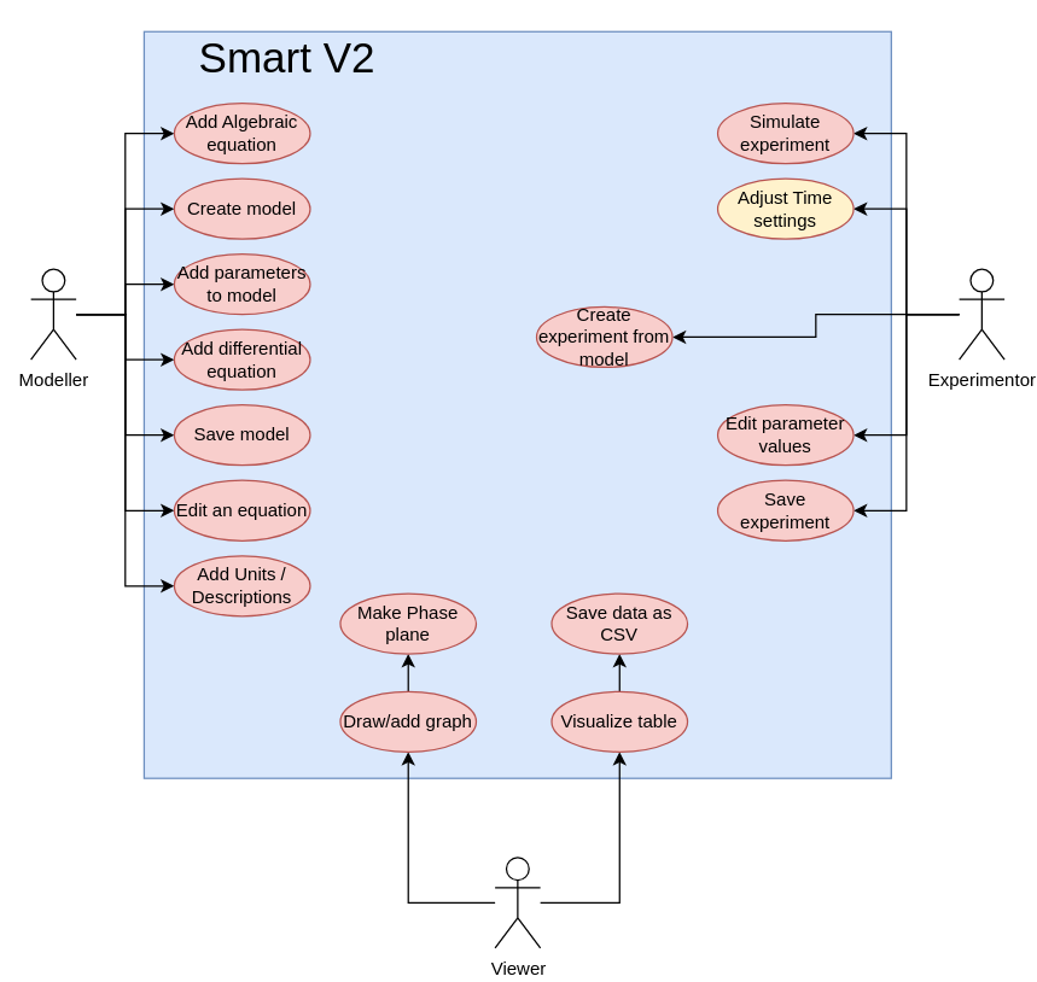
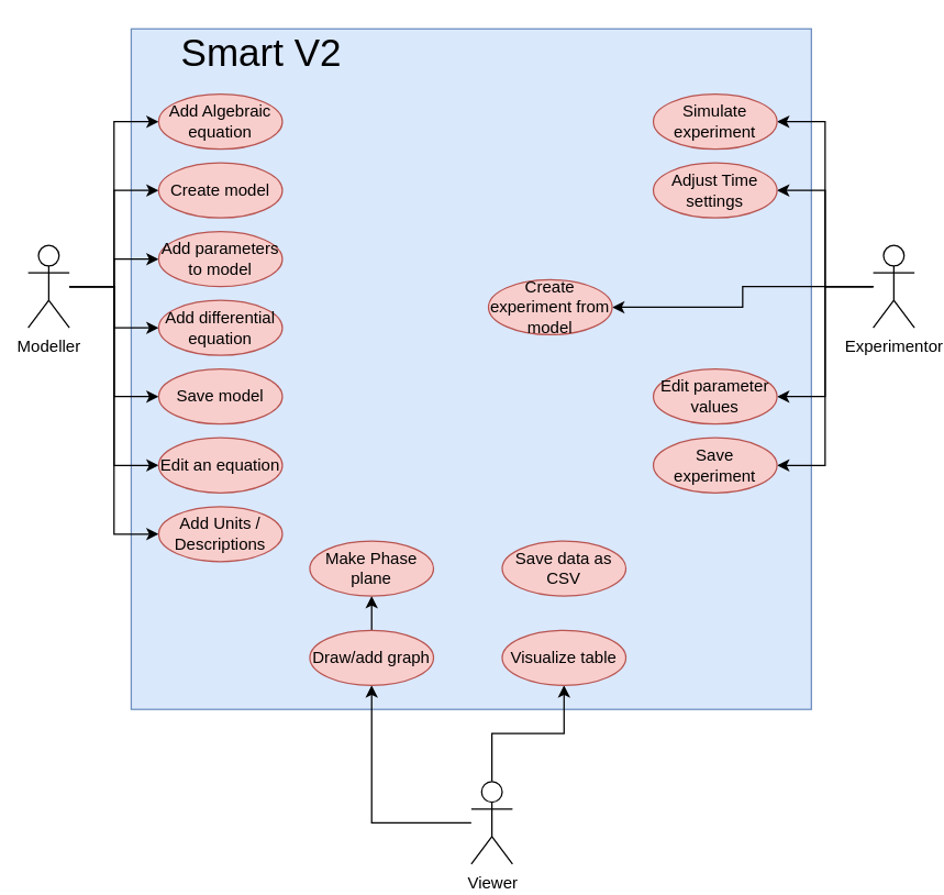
  <mxCell id="0" />
  <mxCell id="1" parent="0" />
  <mxCell id="2" value="" style="whiteSpace=wrap;html=1;aspect=fixed;fillColor=#dae8fc;strokeColor=#6c8ebf;" parent="1" vertex="1"><mxGeometry x="95" y="20.5" width="495" height="495" as="geometry" /></mxCell>
  <mxCell id="3" style="edgeStyle=orthogonalEdgeStyle;rounded=0;orthogonalLoop=1;jettySize=auto;html=1;entryX=0;entryY=0.5;entryDx=0;entryDy=0;" parent="1" source="10" target="32" edge="1"><mxGeometry relative="1" as="geometry" /></mxCell>
  <mxCell id="4" style="edgeStyle=orthogonalEdgeStyle;rounded=0;orthogonalLoop=1;jettySize=auto;html=1;entryX=0;entryY=0.5;entryDx=0;entryDy=0;" parent="1" source="10" target="21" edge="1"><mxGeometry relative="1" as="geometry" /></mxCell>
  <mxCell id="5" style="edgeStyle=orthogonalEdgeStyle;rounded=0;orthogonalLoop=1;jettySize=auto;html=1;entryX=0;entryY=0.5;entryDx=0;entryDy=0;" parent="1" source="10" target="25" edge="1"><mxGeometry relative="1" as="geometry" /></mxCell>
  <mxCell id="6" style="edgeStyle=orthogonalEdgeStyle;rounded=0;orthogonalLoop=1;jettySize=auto;html=1;entryX=0;entryY=0.5;entryDx=0;entryDy=0;" parent="1" source="10" target="26" edge="1"><mxGeometry relative="1" as="geometry" /></mxCell>
  <mxCell id="7" style="edgeStyle=orthogonalEdgeStyle;rounded=0;orthogonalLoop=1;jettySize=auto;html=1;entryX=0;entryY=0.5;entryDx=0;entryDy=0;" parent="1" source="10" target="22" edge="1"><mxGeometry relative="1" as="geometry" /></mxCell>
  <mxCell id="8" style="edgeStyle=orthogonalEdgeStyle;rounded=0;orthogonalLoop=1;jettySize=auto;html=1;entryX=0;entryY=0.5;entryDx=0;entryDy=0;" parent="1" source="10" target="36" edge="1"><mxGeometry relative="1" as="geometry" /></mxCell>
  <mxCell id="9" style="edgeStyle=orthogonalEdgeStyle;rounded=0;orthogonalLoop=1;jettySize=auto;html=1;entryX=0;entryY=0.5;entryDx=0;entryDy=0;" parent="1" source="10" target="38" edge="1"><mxGeometry relative="1" as="geometry" /></mxCell>
  <mxCell id="10" value="Modeller" style="shape=umlActor;verticalLabelPosition=bottom;labelBackgroundColor=#ffffff;verticalAlign=top;html=1;" parent="1" vertex="1"><mxGeometry x="20" y="178" width="30" height="60" as="geometry" /></mxCell>
  <mxCell id="11" style="edgeStyle=orthogonalEdgeStyle;rounded=0;orthogonalLoop=1;jettySize=auto;html=1;entryX=1;entryY=0.5;entryDx=0;entryDy=0;" parent="1" source="16" target="37" edge="1"><mxGeometry relative="1" as="geometry" /></mxCell>
  <mxCell id="12" style="edgeStyle=orthogonalEdgeStyle;rounded=0;orthogonalLoop=1;jettySize=auto;html=1;entryX=1;entryY=0.5;entryDx=0;entryDy=0;" parent="1" source="16" target="35" edge="1"><mxGeometry relative="1" as="geometry" /></mxCell>
  <mxCell id="13" style="edgeStyle=orthogonalEdgeStyle;rounded=0;orthogonalLoop=1;jettySize=auto;html=1;entryX=1;entryY=0.5;entryDx=0;entryDy=0;" parent="1" source="16" target="23" edge="1"><mxGeometry relative="1" as="geometry" /></mxCell>
  <mxCell id="14" style="edgeStyle=orthogonalEdgeStyle;rounded=0;orthogonalLoop=1;jettySize=auto;html=1;entryX=1;entryY=0.5;entryDx=0;entryDy=0;" parent="1" source="16" target="24" edge="1"><mxGeometry relative="1" as="geometry" /></mxCell>
  <mxCell id="15" style="edgeStyle=orthogonalEdgeStyle;rounded=0;orthogonalLoop=1;jettySize=auto;html=1;entryX=1;entryY=0.5;entryDx=0;entryDy=0;" parent="1" source="16" target="29" edge="1"><mxGeometry relative="1" as="geometry" /></mxCell>
  <mxCell id="16" value="Experimentor" style="shape=umlActor;verticalLabelPosition=bottom;labelBackgroundColor=#ffffff;verticalAlign=top;html=1;" parent="1" vertex="1"><mxGeometry x="635" y="178" width="30" height="60" as="geometry" /></mxCell>
  <mxCell id="17" style="edgeStyle=orthogonalEdgeStyle;rounded=0;orthogonalLoop=1;jettySize=auto;html=1;entryX=0.5;entryY=1;entryDx=0;entryDy=0;" parent="1" source="19" target="31" edge="1"><mxGeometry relative="1" as="geometry" /></mxCell>
  <mxCell id="18" style="edgeStyle=orthogonalEdgeStyle;rounded=0;orthogonalLoop=1;jettySize=auto;html=1;entryX=0.5;entryY=1;entryDx=0;entryDy=0;" parent="1" source="19" target="28" edge="1"><mxGeometry relative="1" as="geometry" /></mxCell>
- <mxCell id="19" value="Viewer" style="shape=umlActor;verticalLabelPosition=bottom;labelBackgroundColor=#ffffff;verticalAlign=top;html=1;" parent="1" vertex="1"><mxGeometry x="327.5" y="568" width="30" height="60" as="geometry" /></mxCell>
+ <mxCell id="19" value="Viewer" style="shape=umlActor;verticalLabelPosition=bottom;labelBackgroundColor=#ffffff;verticalAlign=top;html=1;" parent="1" vertex="1"><mxGeometry x="342.5" y="568" width="30" height="60" as="geometry" /></mxCell>
  <mxCell id="20" value="&lt;font style=&quot;font-size: 28px&quot;&gt;Smart V2&lt;/font&gt;" style="text;html=1;strokeColor=none;fillColor=none;align=center;verticalAlign=middle;whiteSpace=wrap;rounded=0;" parent="1" vertex="1"><mxGeometry x="125" y="28" width="130" height="20" as="geometry" /></mxCell>
  <mxCell id="21" value="Create model" style="ellipse;whiteSpace=wrap;html=1;fillColor=#f8cecc;strokeColor=#b85450;" parent="1" vertex="1"><mxGeometry x="115" y="118" width="90" height="40" as="geometry" /></mxCell>
  <mxCell id="22" value="Save model" style="ellipse;whiteSpace=wrap;html=1;fillColor=#f8cecc;strokeColor=#b85450;" parent="1" vertex="1"><mxGeometry x="115" y="268" width="90" height="40" as="geometry" /></mxCell>
  <mxCell id="23" value="Create experiment from model" style="ellipse;whiteSpace=wrap;html=1;fillColor=#f8cecc;strokeColor=#b85450;" parent="1" vertex="1"><mxGeometry x="355" y="203" width="90" height="40" as="geometry" /></mxCell>
  <mxCell id="24" value="Edit parameter values" style="ellipse;whiteSpace=wrap;html=1;fillColor=#f8cecc;strokeColor=#b85450;" parent="1" vertex="1"><mxGeometry x="475" y="268" width="90" height="40" as="geometry" /></mxCell>
  <mxCell id="25" value="Add parameters to model" style="ellipse;whiteSpace=wrap;html=1;fillColor=#f8cecc;strokeColor=#b85450;" parent="1" vertex="1"><mxGeometry x="115" y="168" width="90" height="40" as="geometry" /></mxCell>
  <mxCell id="26" value="Add differential equation" style="ellipse;whiteSpace=wrap;html=1;fillColor=#f8cecc;strokeColor=#b85450;" parent="1" vertex="1"><mxGeometry x="115" y="218" width="90" height="40" as="geometry" /></mxCell>
- <mxCell id="27" style="edgeStyle=orthogonalEdgeStyle;rounded=0;orthogonalLoop=1;jettySize=auto;html=1;exitX=0.5;exitY=0;exitDx=0;exitDy=0;" parent="1" source="28" target="34" edge="1"><mxGeometry relative="1" as="geometry" /></mxCell>
  <mxCell id="28" value="Visualize table" style="ellipse;whiteSpace=wrap;html=1;fillColor=#f8cecc;strokeColor=#b85450;" parent="1" vertex="1"><mxGeometry x="365" y="458" width="90" height="40" as="geometry" /></mxCell>
  <mxCell id="29" value="Save experiment" style="ellipse;whiteSpace=wrap;html=1;fillColor=#f8cecc;strokeColor=#b85450;" parent="1" vertex="1"><mxGeometry x="475" y="318" width="90" height="40" as="geometry" /></mxCell>
  <mxCell id="30" style="edgeStyle=orthogonalEdgeStyle;rounded=0;orthogonalLoop=1;jettySize=auto;html=1;exitX=0.5;exitY=0;exitDx=0;exitDy=0;entryX=0.5;entryY=1;entryDx=0;entryDy=0;" parent="1" source="31" target="33" edge="1"><mxGeometry relative="1" as="geometry" /></mxCell>
  <mxCell id="31" value="Draw/add graph" style="ellipse;whiteSpace=wrap;html=1;fillColor=#f8cecc;strokeColor=#b85450;" parent="1" vertex="1"><mxGeometry x="225" y="458" width="90" height="40" as="geometry" /></mxCell>
  <mxCell id="32" value="Add Algebraic equation" style="ellipse;whiteSpace=wrap;html=1;fillColor=#f8cecc;strokeColor=#b85450;" parent="1" vertex="1"><mxGeometry x="115" y="68" width="90" height="40" as="geometry" /></mxCell>
  <mxCell id="33" value="Make Phase plane" style="ellipse;whiteSpace=wrap;html=1;fillColor=#f8cecc;strokeColor=#b85450;" parent="1" vertex="1"><mxGeometry x="225" y="393" width="90" height="40" as="geometry" /></mxCell>
  <mxCell id="34" value="Save data as CSV" style="ellipse;whiteSpace=wrap;html=1;fillColor=#f8cecc;strokeColor=#b85450;" parent="1" vertex="1"><mxGeometry x="365" y="393" width="90" height="40" as="geometry" /></mxCell>
- <mxCell id="35" value="Adjust Time settings" style="ellipse;whiteSpace=wrap;html=1;fillColor=#fff2cc;strokeColor=#b85450;" parent="1" vertex="1"><mxGeometry x="475" y="118" width="90" height="40" as="geometry" /></mxCell>
+ <mxCell id="35" value="Adjust Time settings" style="ellipse;whiteSpace=wrap;html=1;fillColor=#f8cecc;strokeColor=#b85450;" parent="1" vertex="1"><mxGeometry x="475" y="118" width="90" height="40" as="geometry" /></mxCell>
  <mxCell id="36" value="Edit an equation" style="ellipse;whiteSpace=wrap;html=1;fillColor=#f8cecc;strokeColor=#b85450;" parent="1" vertex="1"><mxGeometry x="115" y="318" width="90" height="40" as="geometry" /></mxCell>
  <mxCell id="37" value="Simulate experiment" style="ellipse;whiteSpace=wrap;html=1;fillColor=#f8cecc;strokeColor=#b85450;" parent="1" vertex="1"><mxGeometry x="475" y="68" width="90" height="40" as="geometry" /></mxCell>
  <mxCell id="38" value="Add Units / Descriptions" style="ellipse;whiteSpace=wrap;html=1;fillColor=#f8cecc;strokeColor=#b85450;" parent="1" vertex="1"><mxGeometry x="115" y="368" width="90" height="40" as="geometry" /></mxCell>
